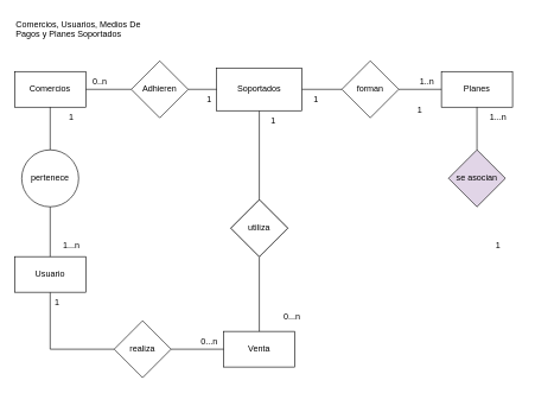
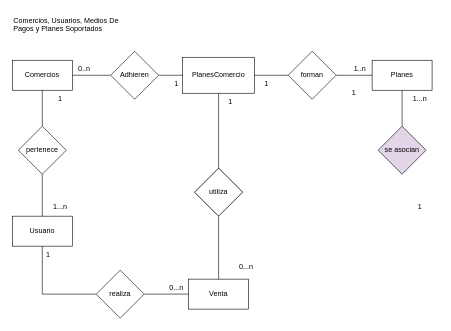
  <mxCell id="0" />
  <mxCell id="1" parent="0" />
  <mxCell id="2" value="Comercios, Usuarios, Medios De&#10;Pagos y Planes Soportados" style="text;whiteSpace=wrap;html=1;" vertex="1" parent="1"><mxGeometry x="20" y="20" width="210" height="50" as="geometry" /></mxCell>
  <mxCell id="3" style="edgeStyle=none;rounded=0;orthogonalLoop=1;jettySize=auto;html=1;entryX=0;entryY=0.5;entryDx=0;entryDy=0;endArrow=none;endFill=0;" edge="1" parent="1" source="4" target="43"><mxGeometry relative="1" as="geometry"><mxPoint x="190" y="125" as="targetPoint" /></mxGeometry></mxCell>
  <mxCell id="4" value="Comercios" style="rounded=0;whiteSpace=wrap;html=1;" vertex="1" parent="1"><mxGeometry x="20" y="100" width="100" height="50" as="geometry" /></mxCell>
  <mxCell id="5" style="edgeStyle=none;rounded=0;orthogonalLoop=1;jettySize=auto;html=1;entryX=0;entryY=0.5;entryDx=0;entryDy=0;endArrow=none;endFill=0;" edge="1" parent="1" source="6" target="25"><mxGeometry relative="1" as="geometry"><Array as="points"><mxPoint x="70" y="490" /></Array></mxGeometry></mxCell>
  <mxCell id="6" value="Usuario" style="rounded=0;whiteSpace=wrap;html=1;" vertex="1" parent="1"><mxGeometry x="20" y="360" width="100" height="50" as="geometry" /></mxCell>
  <mxCell id="7" value="Planes" style="rounded=0;whiteSpace=wrap;html=1;" vertex="1" parent="1"><mxGeometry x="620" y="100" width="100" height="50" as="geometry" /></mxCell>
  <mxCell id="8" value="se asocian" style="rhombus;whiteSpace=wrap;html=1;fillColor=#e1d5e7;" vertex="1" parent="1"><mxGeometry x="630" y="210" width="80" height="80" as="geometry" /></mxCell>
- <mxCell id="9" value="pertenece" style="ellipse;whiteSpace=wrap;html=1;" vertex="1" parent="1"><mxGeometry x="30" y="210" width="80" height="80" as="geometry" /></mxCell>
+ <mxCell id="9" value="pertenece" style="rhombus;whiteSpace=wrap;html=1;" vertex="1" parent="1"><mxGeometry x="30" y="210" width="80" height="80" as="geometry" /></mxCell>
  <mxCell id="10" value="" style="group" vertex="1" connectable="0" parent="1"><mxGeometry x="70" y="150" width="60" height="30" as="geometry" /></mxCell>
  <mxCell id="11" style="edgeStyle=none;rounded=0;orthogonalLoop=1;jettySize=auto;html=1;entryX=0.5;entryY=1;entryDx=0;entryDy=0;endArrow=none;endFill=0;" edge="1" parent="10" source="9" target="4"><mxGeometry relative="1" as="geometry" /></mxCell>
  <mxCell id="12" value="1" style="text;html=1;strokeColor=none;fillColor=none;align=center;verticalAlign=middle;whiteSpace=wrap;rounded=0;" vertex="1" parent="10"><mxGeometry width="60" height="30" as="geometry" /></mxCell>
  <mxCell id="13" value="" style="group" vertex="1" connectable="0" parent="1"><mxGeometry x="70" y="330" width="60" height="30" as="geometry" /></mxCell>
  <mxCell id="14" style="edgeStyle=none;rounded=0;orthogonalLoop=1;jettySize=auto;html=1;entryX=0.5;entryY=0;entryDx=0;entryDy=0;endArrow=none;endFill=0;" edge="1" parent="13" source="9" target="6"><mxGeometry relative="1" as="geometry" /></mxCell>
  <mxCell id="15" value="1...n" style="text;html=1;strokeColor=none;fillColor=none;align=center;verticalAlign=middle;whiteSpace=wrap;rounded=0;" vertex="1" parent="13"><mxGeometry width="60" height="30" as="geometry" /></mxCell>
  <mxCell id="16" value="" style="group" vertex="1" connectable="0" parent="1"><mxGeometry x="670" y="330" width="60" height="30" as="geometry" /></mxCell>
  <mxCell id="17" style="edgeStyle=orthogonalEdgeStyle;rounded=0;orthogonalLoop=1;jettySize=auto;html=1;entryX=0.5;entryY=1;entryDx=0;entryDy=0;endArrow=none;endFill=0;" edge="1" parent="16" source="8" target="7"><mxGeometry relative="1" as="geometry" /></mxCell>
  <mxCell id="18" value="1" style="text;html=1;strokeColor=none;fillColor=none;align=center;verticalAlign=middle;whiteSpace=wrap;rounded=0;rotation=0;" vertex="1" parent="16"><mxGeometry width="60" height="30" as="geometry" /></mxCell>
  <mxCell id="19" style="edgeStyle=none;rounded=0;orthogonalLoop=1;jettySize=auto;html=1;entryX=0;entryY=0.5;entryDx=0;entryDy=0;endArrow=none;endFill=0;exitX=1;exitY=0.5;exitDx=0;exitDy=0;" edge="1" parent="1" source="48" target="7"><mxGeometry relative="1" as="geometry"><mxPoint x="550" y="125" as="sourcePoint" /></mxGeometry></mxCell>
  <mxCell id="20" value="1..n" style="text;html=1;strokeColor=none;fillColor=none;align=center;verticalAlign=middle;whiteSpace=wrap;rounded=0;" vertex="1" parent="1"><mxGeometry x="570" y="100" width="60" height="30" as="geometry" /></mxCell>
  <mxCell id="21" value="0..n" style="text;html=1;strokeColor=none;fillColor=none;align=center;verticalAlign=middle;whiteSpace=wrap;rounded=0;" vertex="1" parent="1"><mxGeometry x="110" y="100" width="60" height="30" as="geometry" /></mxCell>
  <mxCell id="22" value="1...n" style="text;html=1;strokeColor=none;fillColor=none;align=center;verticalAlign=middle;whiteSpace=wrap;rounded=0;" vertex="1" parent="1"><mxGeometry x="670" y="150" width="60" height="30" as="geometry" /></mxCell>
  <mxCell id="23" value="Venta" style="rounded=0;whiteSpace=wrap;html=1;" vertex="1" parent="1"><mxGeometry x="314" y="465" width="100" height="50" as="geometry" /></mxCell>
  <mxCell id="24" style="edgeStyle=none;rounded=0;orthogonalLoop=1;jettySize=auto;html=1;entryX=0;entryY=0.5;entryDx=0;entryDy=0;endArrow=none;endFill=0;" edge="1" parent="1" source="25" target="23"><mxGeometry relative="1" as="geometry" /></mxCell>
  <mxCell id="25" value="realiza" style="rhombus;whiteSpace=wrap;html=1;" vertex="1" parent="1"><mxGeometry x="160" y="450" width="80" height="80" as="geometry" /></mxCell>
  <mxCell id="26" value="" style="group" vertex="1" connectable="0" parent="1"><mxGeometry x="264" y="465" width="60" height="30" as="geometry" /></mxCell>
  <mxCell id="27" style="edgeStyle=none;rounded=0;orthogonalLoop=1;jettySize=auto;html=1;entryX=0.5;entryY=0;entryDx=0;entryDy=0;endArrow=none;endFill=0;" edge="1" parent="26"><mxGeometry relative="1" as="geometry" /></mxCell>
  <mxCell id="28" value="0...n" style="text;html=1;strokeColor=none;fillColor=none;align=center;verticalAlign=middle;whiteSpace=wrap;rounded=0;" vertex="1" parent="26"><mxGeometry width="60" height="30" as="geometry" /></mxCell>
  <mxCell id="29" value="" style="group" vertex="1" connectable="0" parent="1"><mxGeometry x="80" y="420" width="60" height="30" as="geometry" /></mxCell>
  <mxCell id="30" style="edgeStyle=none;rounded=0;orthogonalLoop=1;jettySize=auto;html=1;entryX=0.5;entryY=0;entryDx=0;entryDy=0;endArrow=none;endFill=0;" edge="1" parent="29"><mxGeometry relative="1" as="geometry" /></mxCell>
  <mxCell id="31" value="1" style="text;html=1;strokeColor=none;fillColor=none;align=center;verticalAlign=middle;whiteSpace=wrap;rounded=0;" vertex="1" parent="29"><mxGeometry x="-30" y="-10" width="60" height="30" as="geometry" /></mxCell>
  <mxCell id="32" style="edgeStyle=none;rounded=0;orthogonalLoop=1;jettySize=auto;html=1;entryX=0.5;entryY=0;entryDx=0;entryDy=0;endArrow=none;endFill=0;" edge="1" parent="1" source="34" target="23"><mxGeometry relative="1" as="geometry" /></mxCell>
  <mxCell id="33" style="edgeStyle=none;rounded=0;orthogonalLoop=1;jettySize=auto;html=1;entryX=0.5;entryY=1;entryDx=0;entryDy=0;endArrow=none;endFill=0;" edge="1" parent="1" source="34" target="41"><mxGeometry relative="1" as="geometry" /></mxCell>
  <mxCell id="34" value="utiliza" style="rhombus;whiteSpace=wrap;html=1;" vertex="1" parent="1"><mxGeometry x="324" y="280" width="80" height="80" as="geometry" /></mxCell>
  <mxCell id="35" value="" style="group" vertex="1" connectable="0" parent="1"><mxGeometry x="380" y="430" width="60" height="30" as="geometry" /></mxCell>
  <mxCell id="36" style="edgeStyle=none;rounded=0;orthogonalLoop=1;jettySize=auto;html=1;entryX=0.5;entryY=0;entryDx=0;entryDy=0;endArrow=none;endFill=0;" edge="1" parent="35"><mxGeometry relative="1" as="geometry" /></mxCell>
  <mxCell id="37" value="0...n" style="text;html=1;strokeColor=none;fillColor=none;align=center;verticalAlign=middle;whiteSpace=wrap;rounded=0;" vertex="1" parent="35"><mxGeometry width="60" height="30" as="geometry" /></mxCell>
  <mxCell id="38" value="" style="group" vertex="1" connectable="0" parent="1"><mxGeometry x="560" y="140" width="60" height="30" as="geometry" /></mxCell>
  <mxCell id="39" style="edgeStyle=none;rounded=0;orthogonalLoop=1;jettySize=auto;html=1;entryX=0.5;entryY=0;entryDx=0;entryDy=0;endArrow=none;endFill=0;" edge="1" parent="38"><mxGeometry relative="1" as="geometry" /></mxCell>
  <mxCell id="40" value="1" style="text;html=1;strokeColor=none;fillColor=none;align=center;verticalAlign=middle;whiteSpace=wrap;rounded=0;" vertex="1" parent="38"><mxGeometry width="60" height="30" as="geometry" /></mxCell>
- <mxCell id="41" value="Soportados" style="rounded=0;whiteSpace=wrap;html=1;" vertex="1" parent="1"><mxGeometry x="304" y="95" width="120" height="60" as="geometry" /></mxCell>
+ <mxCell id="41" value="PlanesComercio" style="rounded=0;whiteSpace=wrap;html=1;" vertex="1" parent="1"><mxGeometry x="304" y="95" width="120" height="60" as="geometry" /></mxCell>
  <mxCell id="42" style="edgeStyle=none;rounded=0;orthogonalLoop=1;jettySize=auto;html=1;entryX=0;entryY=0.5;entryDx=0;entryDy=0;endArrow=none;endFill=0;" edge="1" parent="1" source="43" target="41"><mxGeometry relative="1" as="geometry" /></mxCell>
  <mxCell id="43" value="Adhieren" style="rhombus;whiteSpace=wrap;html=1;" vertex="1" parent="1"><mxGeometry x="184" y="85" width="80" height="80" as="geometry" /></mxCell>
  <mxCell id="44" style="edgeStyle=none;rounded=0;orthogonalLoop=1;jettySize=auto;html=1;entryX=1;entryY=0.5;entryDx=0;entryDy=0;endArrow=none;endFill=0;exitX=0;exitY=0.5;exitDx=0;exitDy=0;" edge="1" parent="1" source="48" target="41"><mxGeometry relative="1" as="geometry"><mxPoint x="470" y="125" as="sourcePoint" /></mxGeometry></mxCell>
  <mxCell id="45" value="" style="group" vertex="1" connectable="0" parent="1"><mxGeometry x="264" y="125" width="60" height="30" as="geometry" /></mxCell>
  <mxCell id="46" style="edgeStyle=none;rounded=0;orthogonalLoop=1;jettySize=auto;html=1;entryX=0.5;entryY=1;entryDx=0;entryDy=0;endArrow=none;endFill=0;" edge="1" parent="45"><mxGeometry relative="1" as="geometry" /></mxCell>
  <mxCell id="47" value="1" style="text;html=1;strokeColor=none;fillColor=none;align=center;verticalAlign=middle;whiteSpace=wrap;rounded=0;" vertex="1" parent="45"><mxGeometry width="60" height="30" as="geometry" /></mxCell>
  <mxCell id="48" value="forman" style="rhombus;whiteSpace=wrap;html=1;" vertex="1" parent="1"><mxGeometry x="480" y="85" width="80" height="80" as="geometry" /></mxCell>
  <mxCell id="49" value="1" style="text;html=1;strokeColor=none;fillColor=none;align=center;verticalAlign=middle;whiteSpace=wrap;rounded=0;" vertex="1" parent="1"><mxGeometry x="414" y="125" width="60" height="30" as="geometry" /></mxCell>
  <mxCell id="50" value="utiliza" style="rhombus;whiteSpace=wrap;html=1;" vertex="1" parent="1"><mxGeometry x="324" y="280" width="80" height="80" as="geometry" /></mxCell>
  <mxCell id="51" value="1" style="text;html=1;strokeColor=none;fillColor=none;align=center;verticalAlign=middle;whiteSpace=wrap;rounded=0;" vertex="1" parent="1"><mxGeometry x="354" y="155" width="60" height="30" as="geometry" /></mxCell>
